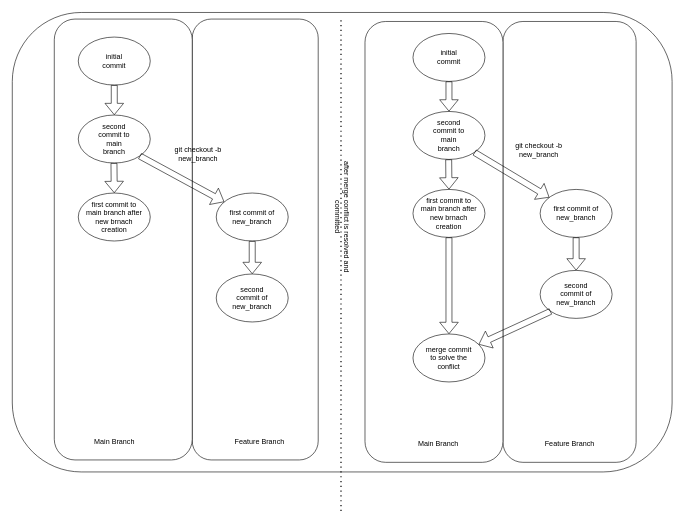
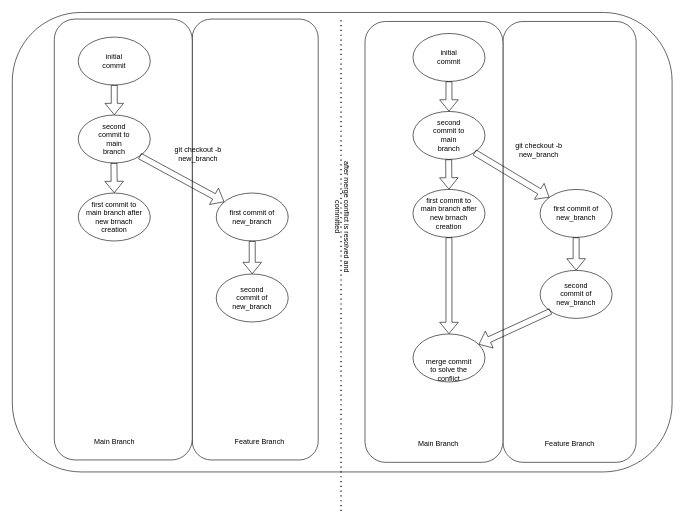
  <mxCell id="0" />
  <mxCell id="1" parent="0" />
  <mxCell id="2" value="" style="rounded=1;whiteSpace=wrap;html=1;" parent="1" vertex="1"><mxGeometry y="20" width="1100" height="766" as="geometry" x="20" /></mxCell>
  <mxCell id="3" value="" style="rounded=1;whiteSpace=wrap;html=1;" parent="1" vertex="1"><mxGeometry x="838" y="35" width="222" height="735" as="geometry" /></mxCell>
  <mxCell id="4" value="" style="rounded=1;whiteSpace=wrap;html=1;" parent="1" vertex="1"><mxGeometry x="608" y="35" width="230" height="735" as="geometry" /></mxCell>
  <mxCell id="5" value="" style="rounded=1;whiteSpace=wrap;html=1;" parent="1" vertex="1"><mxGeometry x="320" y="31" width="210" height="735" as="geometry" /></mxCell>
  <mxCell id="6" value="" style="rounded=1;whiteSpace=wrap;html=1;" parent="1" vertex="1"><mxGeometry x="90" y="31" width="230" height="735" as="geometry" /></mxCell>
  <mxCell id="7" value="" style="ellipse;whiteSpace=wrap;html=1;" parent="1" vertex="1"><mxGeometry x="130" y="61" width="120" height="80" as="geometry" /></mxCell>
  <mxCell id="8" value="" style="ellipse;whiteSpace=wrap;html=1;" parent="1" vertex="1"><mxGeometry x="130" y="191" width="120" height="80" as="geometry" /></mxCell>
  <mxCell id="9" value="" style="ellipse;whiteSpace=wrap;html=1;" parent="1" vertex="1"><mxGeometry x="360" y="321" width="120" height="80" as="geometry" /></mxCell>
  <mxCell id="10" value="" style="ellipse;whiteSpace=wrap;html=1;" parent="1" vertex="1"><mxGeometry x="360" y="456" width="120" height="80" as="geometry" /></mxCell>
  <mxCell id="11" value="" style="shape=flexArrow;endArrow=classic;html=1;exitX=0.5;exitY=1;exitDx=0;exitDy=0;entryX=0.5;entryY=0;entryDx=0;entryDy=0;" parent="1" source="7" target="8" edge="1"><mxGeometry width="50" height="50" relative="1" as="geometry"><mxPoint x="490" y="571" as="sourcePoint" /><mxPoint x="540" y="521" as="targetPoint" /></mxGeometry></mxCell>
  <mxCell id="12" value="initial commit" style="text;html=1;strokeColor=none;fillColor=none;align=center;verticalAlign=middle;whiteSpace=wrap;rounded=0;" parent="1" vertex="1"><mxGeometry x="160" y="86" width="60" height="30" as="geometry" /></mxCell>
  <mxCell id="13" value="second commit to main branch" style="text;html=1;strokeColor=none;fillColor=none;align=center;verticalAlign=middle;whiteSpace=wrap;rounded=0;" parent="1" vertex="1"><mxGeometry x="160" y="216" width="60" height="30" as="geometry" /></mxCell>
  <mxCell id="14" value="" style="shape=flexArrow;endArrow=classic;html=1;exitX=1;exitY=1;exitDx=0;exitDy=0;" parent="1" source="8" target="9" edge="1"><mxGeometry width="50" height="50" relative="1" as="geometry"><mxPoint x="600" y="511" as="sourcePoint" /><mxPoint x="650" y="461" as="targetPoint" /></mxGeometry></mxCell>
  <mxCell id="15" value="git checkout -b new_branch" style="text;html=1;strokeColor=none;fillColor=none;align=center;verticalAlign=middle;whiteSpace=wrap;rounded=0;" parent="1" vertex="1"><mxGeometry x="270" y="241" width="120" height="30" as="geometry" /></mxCell>
  <mxCell id="16" value="first commit of new_branch" style="text;html=1;strokeColor=none;fillColor=none;align=center;verticalAlign=middle;whiteSpace=wrap;rounded=0;" parent="1" vertex="1"><mxGeometry x="380" y="346" width="80" height="30" as="geometry" /></mxCell>
  <mxCell id="17" value="second commit of new_branch" style="text;html=1;strokeColor=none;fillColor=none;align=center;verticalAlign=middle;whiteSpace=wrap;rounded=0;" parent="1" vertex="1"><mxGeometry x="380" y="481" width="80" height="30" as="geometry" /></mxCell>
  <mxCell id="18" value="" style="shape=flexArrow;endArrow=classic;html=1;exitX=0.5;exitY=1;exitDx=0;exitDy=0;entryX=0.5;entryY=0;entryDx=0;entryDy=0;" parent="1" source="9" target="10" edge="1"><mxGeometry width="50" height="50" relative="1" as="geometry"><mxPoint x="600" y="481" as="sourcePoint" /><mxPoint x="650" y="431" as="targetPoint" /></mxGeometry></mxCell>
  <mxCell id="19" value="" style="endArrow=none;dashed=1;html=1;dashPattern=1 3;strokeWidth=2;" parent="1" edge="1"><mxGeometry width="50" height="50" relative="1" as="geometry"><mxPoint x="568" y="851" as="sourcePoint" /><mxPoint x="568" y="31" as="targetPoint" /></mxGeometry></mxCell>
  <mxCell id="20" value="after merge conflict is resolved and committed" style="text;html=1;strokeColor=none;fillColor=none;align=center;verticalAlign=middle;whiteSpace=wrap;rounded=0;rotation=90;" parent="1" vertex="1"><mxGeometry x="460" y="346" width="220" height="30" as="geometry" /></mxCell>
  <mxCell id="21" value="" style="ellipse;whiteSpace=wrap;html=1;" parent="1" vertex="1"><mxGeometry x="688" y="55" width="120" height="80" as="geometry" /></mxCell>
  <mxCell id="22" value="" style="ellipse;whiteSpace=wrap;html=1;" parent="1" vertex="1"><mxGeometry x="688" y="185" width="120" height="80" as="geometry" /></mxCell>
  <mxCell id="23" value="" style="ellipse;whiteSpace=wrap;html=1;" parent="1" vertex="1"><mxGeometry x="900" y="315" width="120" height="80" as="geometry" /></mxCell>
  <mxCell id="24" value="" style="ellipse;whiteSpace=wrap;html=1;" parent="1" vertex="1"><mxGeometry x="900" y="450" width="120" height="80" as="geometry" /></mxCell>
  <mxCell id="25" value="" style="shape=flexArrow;endArrow=classic;html=1;exitX=0.5;exitY=1;exitDx=0;exitDy=0;entryX=0.5;entryY=0;entryDx=0;entryDy=0;" parent="1" source="21" target="22" edge="1"><mxGeometry width="50" height="50" relative="1" as="geometry"><mxPoint x="1048" y="565" as="sourcePoint" /><mxPoint x="1098" y="515" as="targetPoint" /></mxGeometry></mxCell>
  <mxCell id="26" value="initial commit" style="text;html=1;strokeColor=none;fillColor=none;align=center;verticalAlign=middle;whiteSpace=wrap;rounded=0;" parent="1" vertex="1"><mxGeometry x="718" y="80" width="60" height="30" as="geometry" /></mxCell>
  <mxCell id="27" value="second commit to main branch" style="text;html=1;strokeColor=none;fillColor=none;align=center;verticalAlign=middle;whiteSpace=wrap;rounded=0;" parent="1" vertex="1"><mxGeometry x="718" y="210" width="60" height="30" as="geometry" /></mxCell>
  <mxCell id="28" value="" style="shape=flexArrow;endArrow=classic;html=1;exitX=1;exitY=1;exitDx=0;exitDy=0;" parent="1" source="22" target="23" edge="1"><mxGeometry width="50" height="50" relative="1" as="geometry"><mxPoint x="1168" y="505" as="sourcePoint" /><mxPoint x="1218" y="455" as="targetPoint" /></mxGeometry></mxCell>
  <mxCell id="29" value="git checkout -b new_branch" style="text;html=1;strokeColor=none;fillColor=none;align=center;verticalAlign=middle;whiteSpace=wrap;rounded=0;" parent="1" vertex="1"><mxGeometry x="838" y="235" width="120" height="30" as="geometry" /></mxCell>
  <mxCell id="30" value="first commit of new_branch" style="text;html=1;strokeColor=none;fillColor=none;align=center;verticalAlign=middle;whiteSpace=wrap;rounded=0;" parent="1" vertex="1"><mxGeometry x="920" y="340" width="80" height="30" as="geometry" /></mxCell>
  <mxCell id="31" value="second commit of new_branch" style="text;html=1;strokeColor=none;fillColor=none;align=center;verticalAlign=middle;whiteSpace=wrap;rounded=0;" parent="1" vertex="1"><mxGeometry x="920" y="475" width="80" height="30" as="geometry" /></mxCell>
  <mxCell id="32" value="" style="shape=flexArrow;endArrow=classic;html=1;exitX=0.5;exitY=1;exitDx=0;exitDy=0;entryX=0.5;entryY=0;entryDx=0;entryDy=0;" parent="1" source="23" target="24" edge="1"><mxGeometry width="50" height="50" relative="1" as="geometry"><mxPoint x="1140" y="475" as="sourcePoint" /><mxPoint x="1190" y="425" as="targetPoint" /></mxGeometry></mxCell>
  <mxCell id="33" value="Main Branch" style="text;html=1;strokeColor=none;fillColor=none;align=center;verticalAlign=middle;whiteSpace=wrap;rounded=0;" parent="1" vertex="1"><mxGeometry x="137.5" y="721" width="105" height="30" as="geometry" /></mxCell>
  <mxCell id="34" value="Feature Branch" style="text;html=1;strokeColor=none;fillColor=none;align=center;verticalAlign=middle;whiteSpace=wrap;rounded=0;" parent="1" vertex="1"><mxGeometry x="380" y="721" width="105" height="30" as="geometry" /></mxCell>
  <mxCell id="35" value="Main Branch" style="text;html=1;strokeColor=none;fillColor=none;align=center;verticalAlign=middle;whiteSpace=wrap;rounded=0;" parent="1" vertex="1"><mxGeometry x="678" y="725" width="105" height="30" as="geometry" /></mxCell>
  <mxCell id="36" value="Feature Branch" style="text;html=1;strokeColor=none;fillColor=none;align=center;verticalAlign=middle;whiteSpace=wrap;rounded=0;" parent="1" vertex="1"><mxGeometry x="897" y="725" width="105" height="30" as="geometry" /></mxCell>
  <mxCell id="37" value="" style="ellipse;whiteSpace=wrap;html=1;" vertex="1" parent="1"><mxGeometry x="130" y="321" width="120" height="80" as="geometry" /></mxCell>
  <mxCell id="38" value="first commit to main branch after new brnach creation" style="text;html=1;strokeColor=none;fillColor=none;align=center;verticalAlign=middle;whiteSpace=wrap;rounded=0;" vertex="1" parent="1"><mxGeometry x="140" y="346" width="100" height="30" as="geometry" /></mxCell>
  <mxCell id="39" value="" style="shape=flexArrow;endArrow=classic;html=1;exitX=0.5;exitY=1;exitDx=0;exitDy=0;" edge="1" parent="1"><mxGeometry width="50" height="50" relative="1" as="geometry"><mxPoint x="189.5" y="271" as="sourcePoint" /><mxPoint x="190" y="321" as="targetPoint" /></mxGeometry></mxCell>
  <mxCell id="40" value="" style="ellipse;whiteSpace=wrap;html=1;" vertex="1" parent="1"><mxGeometry x="688" y="315" width="120" height="80" as="geometry" /></mxCell>
  <mxCell id="41" value="first commit to main branch after new brnach creation" style="text;html=1;strokeColor=none;fillColor=none;align=center;verticalAlign=middle;whiteSpace=wrap;rounded=0;" vertex="1" parent="1"><mxGeometry x="698" y="340" width="100" height="30" as="geometry" /></mxCell>
  <mxCell id="42" value="" style="shape=flexArrow;endArrow=classic;html=1;exitX=0.5;exitY=1;exitDx=0;exitDy=0;" edge="1" parent="1"><mxGeometry width="50" height="50" relative="1" as="geometry"><mxPoint x="747.5" y="265" as="sourcePoint" /><mxPoint x="748" y="315" as="targetPoint" /></mxGeometry></mxCell>
  <mxCell id="43" value="" style="ellipse;whiteSpace=wrap;html=1;" vertex="1" parent="1"><mxGeometry x="688" y="556" width="120" height="80" as="geometry" /></mxCell>
- <mxCell id="44" value="merge commit&lt;br&gt;to solve the conflict" style="text;html=1;strokeColor=none;fillColor=none;align=center;verticalAlign=middle;whiteSpace=wrap;rounded=0;" vertex="1" parent="1"><mxGeometry x="708" y="581" width="80" height="30" as="geometry" /></mxCell>
+ <mxCell id="44" value="merge commit&lt;br&gt;to solve the conflict" style="text;html=1;strokeColor=none;fillColor=none;align=center;verticalAlign=middle;whiteSpace=wrap;rounded=0;" vertex="1" parent="1"><mxGeometry x="708" y="601" width="80" height="30" as="geometry" /></mxCell>
  <mxCell id="45" value="" style="shape=flexArrow;endArrow=classic;html=1;exitX=0.5;exitY=1;exitDx=0;exitDy=0;entryX=0.5;entryY=0;entryDx=0;entryDy=0;" edge="1" parent="1" source="40" target="43"><mxGeometry width="50" height="50" relative="1" as="geometry"><mxPoint x="757.5" y="395" as="sourcePoint" /><mxPoint x="758" y="445" as="targetPoint" /></mxGeometry></mxCell>
  <mxCell id="46" value="" style="shape=flexArrow;endArrow=classic;html=1;exitX=0;exitY=1;exitDx=0;exitDy=0;" edge="1" parent="1" source="24" target="43"><mxGeometry width="50" height="50" relative="1" as="geometry"><mxPoint x="910" y="536" as="sourcePoint" /><mxPoint x="912.5" y="707" as="targetPoint" /></mxGeometry></mxCell>
